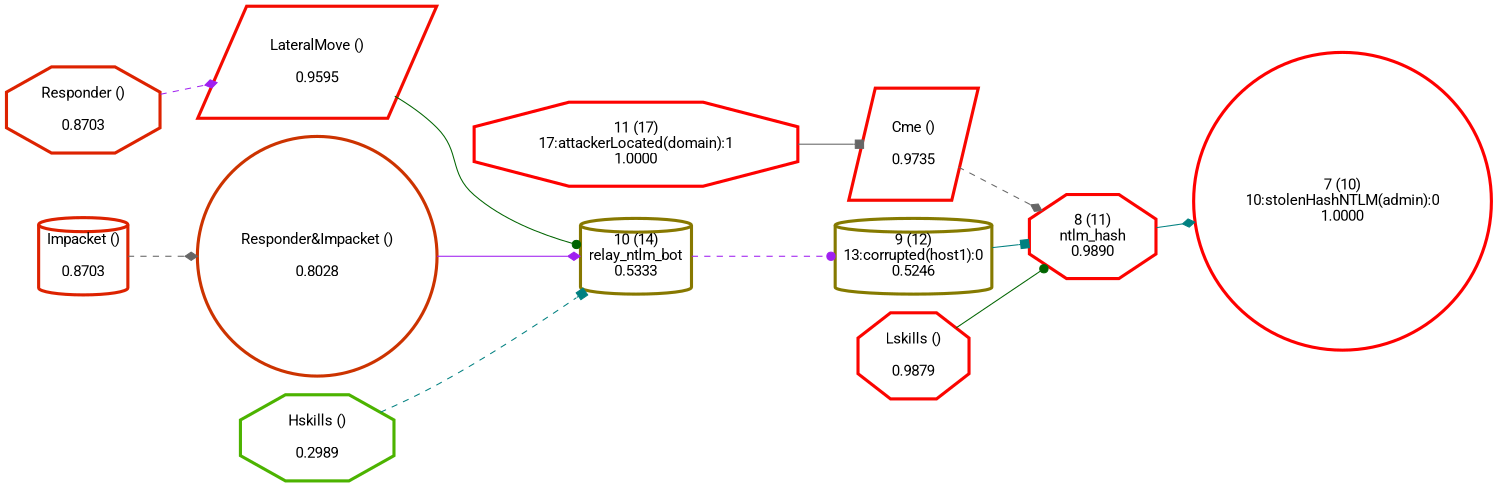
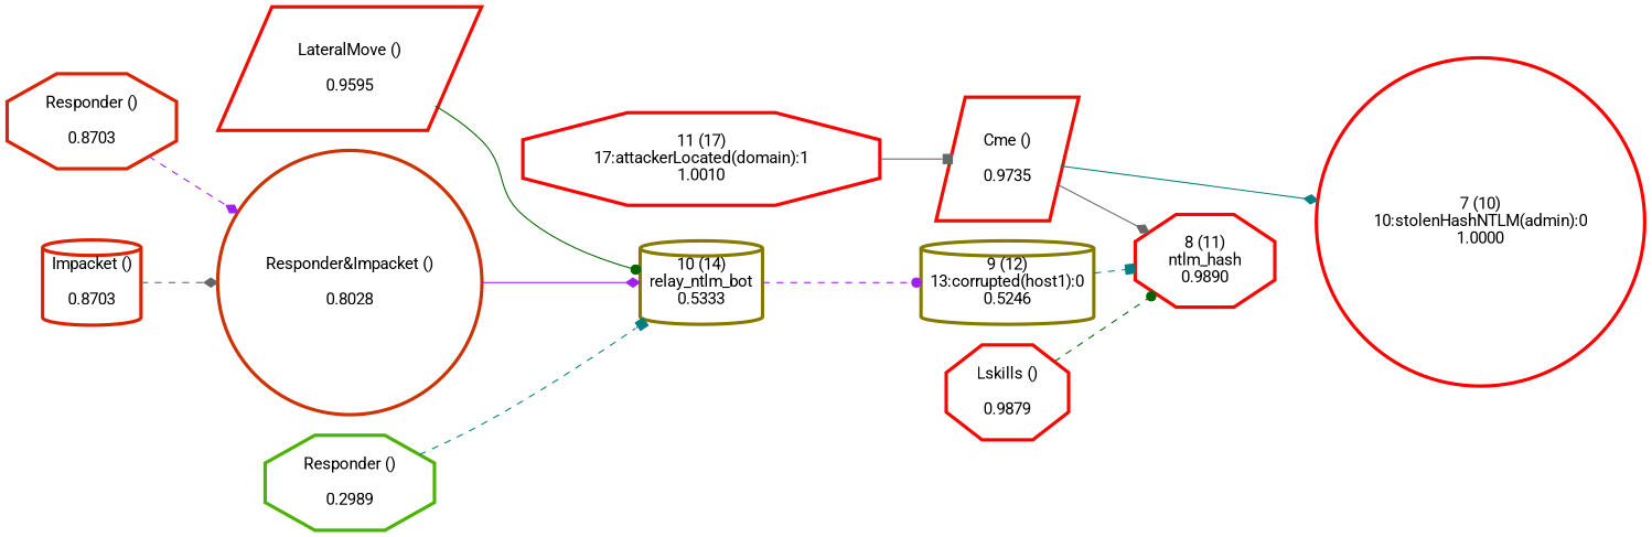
  digraph {
    fontname=Roboto
    rankdir=LR
    node [color="#DD2200" fontname=Roboto penwidth=3 shape=octagon]
    edge [arrowhead=diamond color=gray40 fontname=Roboto style=solid]
-   n1 [color="#FE0100" label="11 (17)\n17:attackerLocated(domain):1\n1.0000"]
+   n1 [color="#FE0100" label="11 (17)\n17:attackerLocated(domain):1\n1.0010"]
    n2 [color="#F80700" label="Cme ()\n\n0.9735" shape=parallelogram]
    n3 [color="#877800" label="10 (14)\nrelay_ntlm_bot\n0.5333" shape=cylinder]
    n4 [color="#857A00" label="9 (12)\n13:corrupted(host1):0\n0.5246" shape=cylinder]
    n5 [color="#FC0300" label="8 (11)\nntlm_hash\n0.9890"]
    n6 [color="#FF0000" label="7 (10)\n10:stolenHashNTLM(admin):0\n1.0000" shape=circle]
    n7 [color="#FB0400" label="Lskills ()\n\n0.9879"]
    n8 [color="#F40B00" label="LateralMove ()\n\n0.9595" shape=parallelogram]
    n9 [color="#CC3300" label="Responder&Impacket ()\n\n0.8028" shape=circle]
    n10 [label="Responder ()\n\n0.8703"]
    n11 [label="Impacket ()\n\n0.8703" shape=cylinder]
-   n12 [color="#4CB300" label="Hskills ()\n\n0.2989"]
+   n12 [color="#4CB300" label="Responder ()\n\n0.2989"]
    n1 -> n2 [arrowhead=box]
-   n2 -> n5 [style=dashed]
+   n2 -> n5
    n3 -> n4 [arrowhead=dot color=purple style=dashed]
-   n4 -> n5 [arrowhead=box color=teal]
-   n5 -> n6 [color=teal]
-   n7 -> n5 [arrowhead=dot color=darkgreen]
+   n4 -> n5 [arrowhead=box color=teal style=dashed]
+   n2 -> n6 [color=teal]
+   n7 -> n5 [arrowhead=dot color=darkgreen style=dashed]
    n8 -> n3 [arrowhead=dot color=darkgreen]
    n9 -> n3 [color=purple]
-   n10 -> n8 [color=purple style=dashed]
+   n10 -> n9 [color=purple style=dashed]
    n11 -> n9 [style=dashed]
    n12 -> n3 [arrowhead=box color=teal style=dashed]
  }
